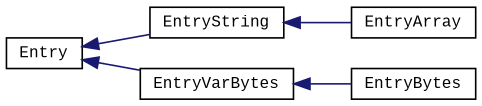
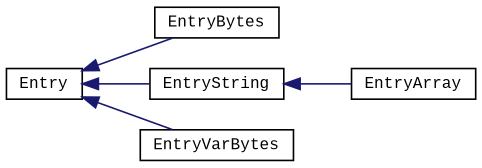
  digraph {
    fontname="Liberation Mono"
    rankdir=LR
    node [color=black fillcolor=white fontname="Liberation Mono" fontsize=10 shape=record style=filled]
    edge [color=midnightblue dir=back fontname="Liberation Mono" fontsize=10 labelfontname=Helvetica labelfontsize=10 style=solid]
    n1 [height=0.2 label=Entry width=0.4]
    n2 [height=0.2 label=EntryBytes width=0.4]
    n3 [height=0.2 label=EntryString width=0.4]
    n4 [height=0.2 label=EntryVarBytes width=0.4]
    n5 [height=0.2 label=EntryArray width=0.4]
-   n4 -> n2
+   n1 -> n2
    n1 -> n3
    n1 -> n4
    n3 -> n5
  }
